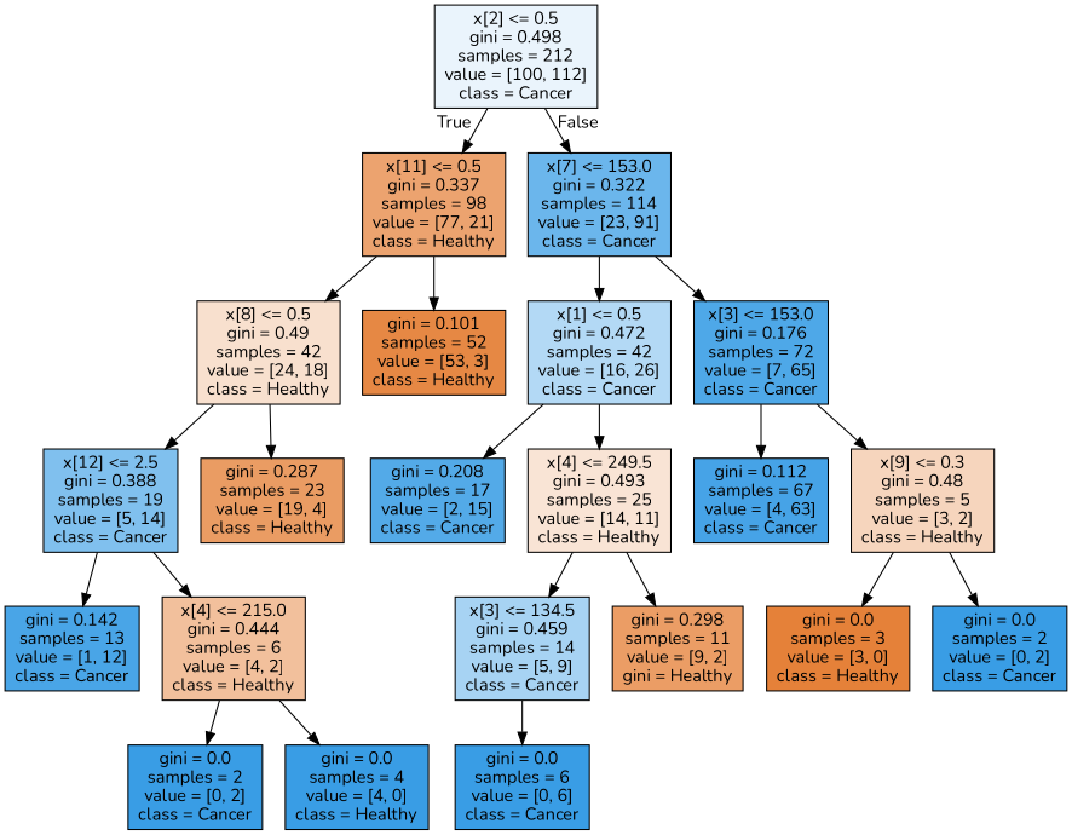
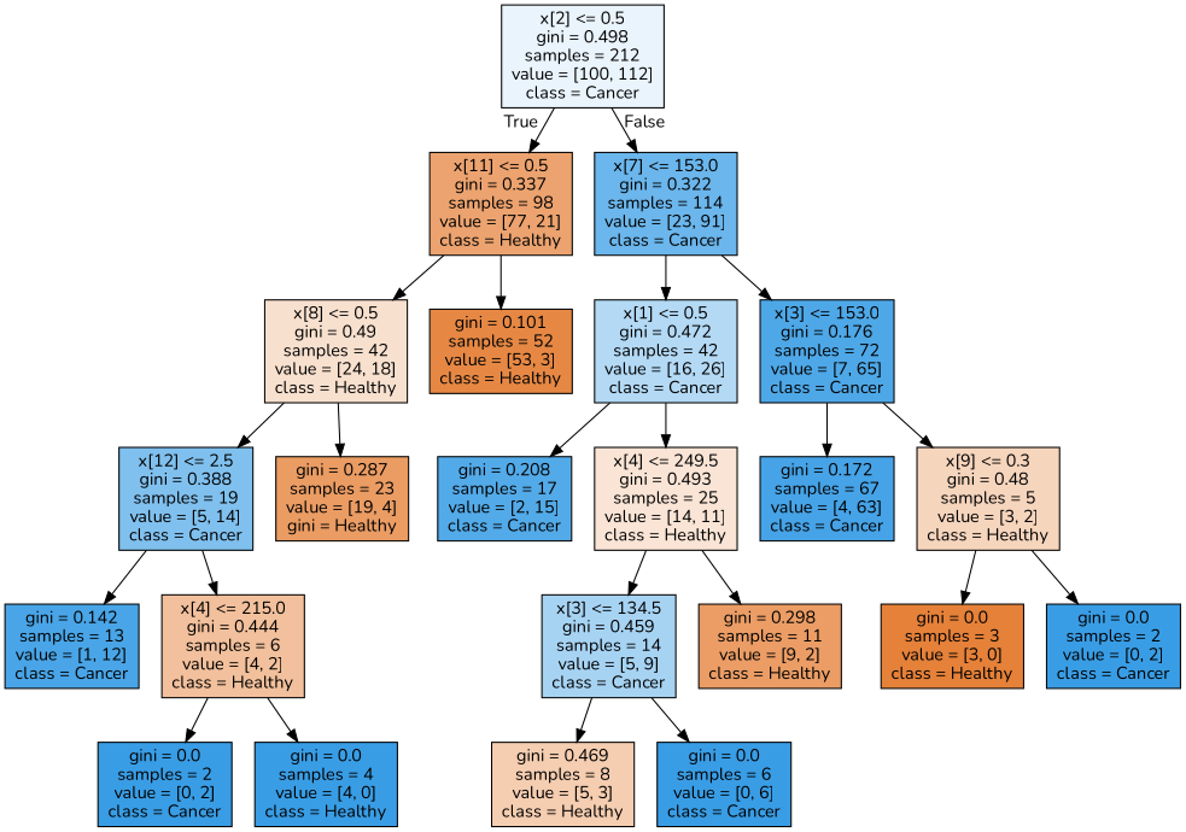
  digraph {
    fontname=Nunito
    node [color=black fillcolor="#399de5" fontname=Nunito shape=box style=filled]
    edge [fontname=Nunito]
    n1 [fillcolor="#eaf4fc" label="x[2] <= 0.5\ngini = 0.498\nsamples = 212\nvalue = [100, 112]\nclass = Cancer"]
    n2 [fillcolor="#eca36f" label="x[11] <= 0.5\ngini = 0.337\nsamples = 98\nvalue = [77, 21]\nclass = Healthy"]
    n3 [fillcolor="#6bb6ec" label="x[7] <= 153.0\ngini = 0.322\nsamples = 114\nvalue = [23, 91]\nclass = Cancer"]
    n4 [fillcolor="#f8e0ce" label="x[8] <= 0.5\ngini = 0.49\nsamples = 42\nvalue = [24, 18]\nclass = Healthy"]
    n5 [fillcolor="#e68844" label="gini = 0.101\nsamples = 52\nvalue = [53, 3]\nclass = Healthy"]
    n6 [fillcolor="#b3d9f5" label="x[1] <= 0.5\ngini = 0.472\nsamples = 42\nvalue = [16, 26]\nclass = Cancer"]
    n7 [fillcolor="#4ea8e8" label="x[3] <= 153.0\ngini = 0.176\nsamples = 72\nvalue = [7, 65]\nclass = Cancer"]
    n8 [fillcolor="#80c0ee" label="x[12] <= 2.5\ngini = 0.388\nsamples = 19\nvalue = [5, 14]\nclass = Cancer"]
-   n9 [fillcolor="#ea9c63" label="gini = 0.287\nsamples = 23\nvalue = [19, 4]\nclass = Healthy"]
+   n9 [fillcolor="#ea9c63" label="gini = 0.287\nsamples = 23\nvalue = [19, 4]\ngini = Healthy"]
    n10 [fillcolor="#49a5e7" label="gini = 0.142\nsamples = 13\nvalue = [1, 12]\nclass = Cancer"]
    n11 [fillcolor="#f2c09c" label="x[4] <= 215.0\ngini = 0.444\nsamples = 6\nvalue = [4, 2]\nclass = Healthy"]
    n12 [label="gini = 0.0\nsamples = 2\nvalue = [0, 2]\nclass = Cancer"]
    n13 [label="gini = 0.0\nsamples = 4\nvalue = [4, 0]\nclass = Healthy"]
    n14 [fillcolor="#53aae8" label="gini = 0.208\nsamples = 17\nvalue = [2, 15]\nclass = Cancer"]
    n15 [fillcolor="#f9e4d5" label="x[4] <= 249.5\ngini = 0.493\nsamples = 25\nvalue = [14, 11]\nclass = Healthy"]
-   n16 [fillcolor="#46a3e7" label="gini = 0.112\nsamples = 67\nvalue = [4, 63]\nclass = Cancer"]
+   n16 [fillcolor="#46a3e7" label="gini = 0.172\nsamples = 67\nvalue = [4, 63]\nclass = Cancer"]
    n17 [fillcolor="#f6d5bd" label="x[9] <= 0.3\ngini = 0.48\nsamples = 5\nvalue = [3, 2]\nclass = Healthy"]
    n18 [fillcolor="#a7d3f3" label="x[3] <= 134.5\ngini = 0.459\nsamples = 14\nvalue = [5, 9]\nclass = Cancer"]
-   n19 [fillcolor="#eb9d65" label="gini = 0.298\nsamples = 11\nvalue = [9, 2]\ngini = Healthy"]
+   n19 [fillcolor="#eb9d65" label="gini = 0.298\nsamples = 11\nvalue = [9, 2]\nclass = Healthy"]
+   n20 [fillcolor="#f5cdb0" label="gini = 0.469\nsamples = 8\nvalue = [5, 3]\nclass = Healthy"]
    n21 [label="gini = 0.0\nsamples = 6\nvalue = [0, 6]\nclass = Cancer"]
    n22 [fillcolor="#e58139" label="gini = 0.0\nsamples = 3\nvalue = [3, 0]\nclass = Healthy"]
    n23 [label="gini = 0.0\nsamples = 2\nvalue = [0, 2]\nclass = Cancer"]
    n1 -> n2 [headlabel=True labelangle=45 labeldistance=2.5]
    n1 -> n3 [headlabel=False labelangle=-45 labeldistance=2.5]
    n2 -> n4
    n2 -> n5
    n3 -> n6
    n3 -> n7
    n4 -> n8
    n4 -> n9
    n6 -> n14
    n6 -> n15
    n7 -> n16
    n7 -> n17
    n8 -> n10
    n8 -> n11
    n11 -> n12
    n11 -> n13
    n15 -> n18
    n15 -> n19
    n17 -> n22
    n17 -> n23
+   n18 -> n20
    n18 -> n21
  }
